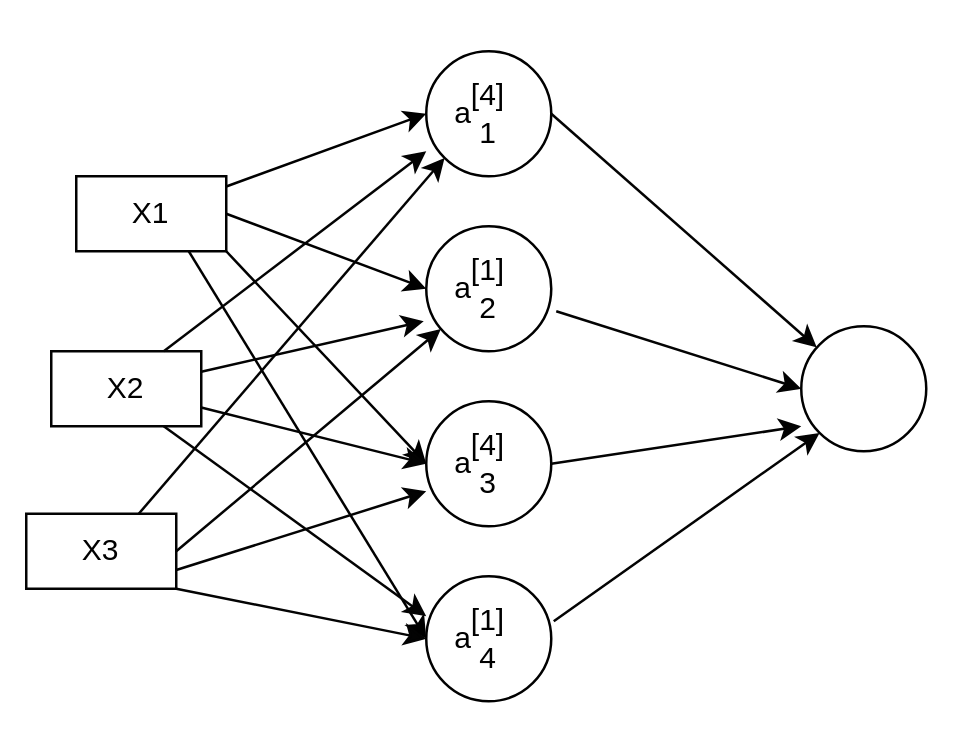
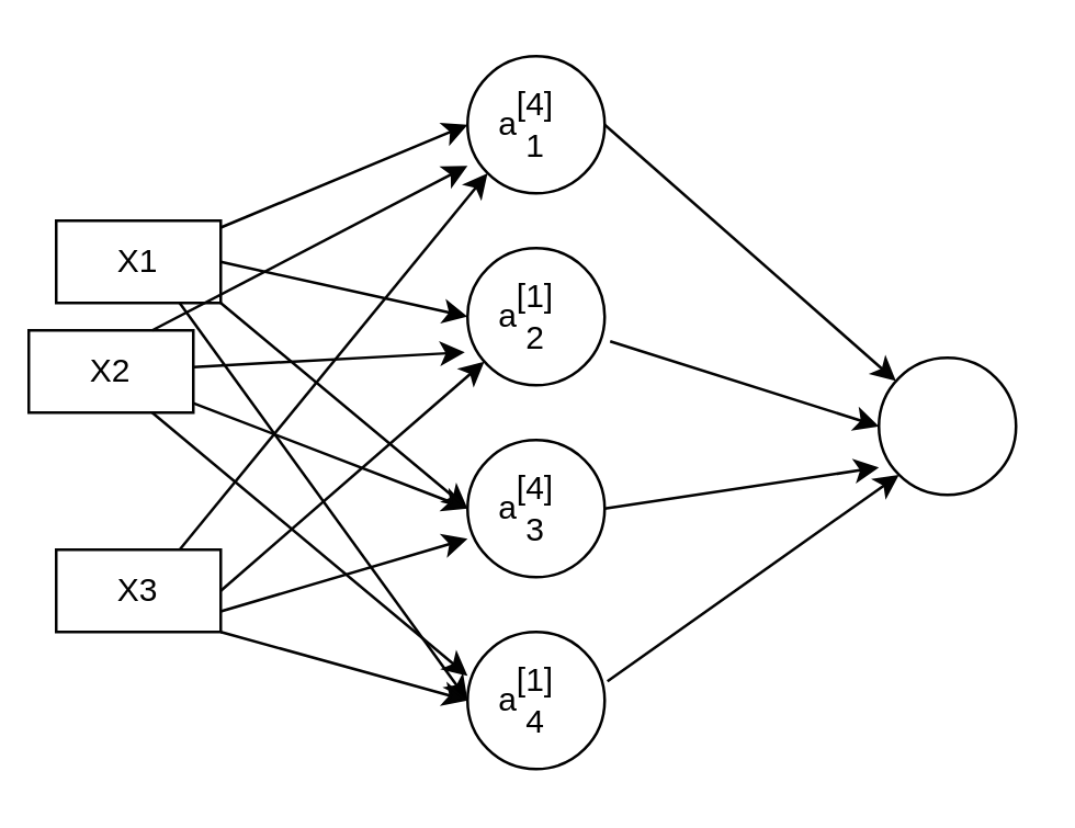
  <mxCell id="0" />
  <mxCell id="1" parent="0" />
- <mxCell id="2" value="X1" style="text;align=center;html=1;verticalAlign=middle;whiteSpace=wrap;rounded=0;strokeColor=default;" vertex="1" parent="1"><mxGeometry x="30" y="70" width="60" height="30" as="geometry" /></mxCell>
- <mxCell id="3" value="X2" style="text;strokeColor=#030303;align=center;fillColor=none;html=1;verticalAlign=middle;whiteSpace=wrap;rounded=0;" vertex="1" parent="1"><mxGeometry x="20" y="140" width="60" height="30" as="geometry" /></mxCell>
- <mxCell id="4" value="X3" style="text;strokeColor=#030303;align=center;fillColor=none;html=1;verticalAlign=middle;whiteSpace=wrap;rounded=0;" vertex="1" parent="1"><mxGeometry x="10" y="205" width="60" height="30" as="geometry" /></mxCell>
+ <mxCell id="2" value="X1" style="text;align=center;html=1;verticalAlign=middle;whiteSpace=wrap;rounded=0;strokeColor=default;" vertex="1" parent="1"><mxGeometry x="20" y="80" width="60" height="30" as="geometry" /></mxCell>
+ <mxCell id="3" value="X2" style="text;strokeColor=#030303;align=center;fillColor=none;html=1;verticalAlign=middle;whiteSpace=wrap;rounded=0;" vertex="1" parent="1"><mxGeometry x="10" y="120" width="60" height="30" as="geometry" /></mxCell>
+ <mxCell id="4" value="X3" style="text;strokeColor=#030303;align=center;fillColor=none;html=1;verticalAlign=middle;whiteSpace=wrap;rounded=0;" vertex="1" parent="1"><mxGeometry x="20" y="200" width="60" height="30" as="geometry" /></mxCell>
  <mxCell id="5" value="" style="ellipse;whiteSpace=wrap;html=1;aspect=fixed;" vertex="1" parent="1"><mxGeometry x="170" y="20" width="50" height="50" as="geometry" /></mxCell>
  <mxCell id="6" value="" style="ellipse;whiteSpace=wrap;html=1;aspect=fixed;" vertex="1" parent="1"><mxGeometry x="170" y="90" width="50" height="50" as="geometry" /></mxCell>
  <mxCell id="7" value="" style="ellipse;whiteSpace=wrap;html=1;aspect=fixed;" vertex="1" parent="1"><mxGeometry x="170" y="160" width="50" height="50" as="geometry" /></mxCell>
  <mxCell id="8" value="" style="ellipse;whiteSpace=wrap;html=1;aspect=fixed;" vertex="1" parent="1"><mxGeometry x="170" y="230" width="50" height="50" as="geometry" /></mxCell>
  <mxCell id="9" value="" style="ellipse;whiteSpace=wrap;html=1;aspect=fixed;" vertex="1" parent="1"><mxGeometry x="320" y="130" width="50" height="50" as="geometry" /></mxCell>
  <mxCell id="10" value="" style="endArrow=classic;html=1;rounded=0;entryX=0;entryY=0.5;entryDx=0;entryDy=0;" edge="1" parent="1" source="2" target="5"><mxGeometry width="50" height="50" relative="1" as="geometry"><mxPoint x="70" y="80" as="sourcePoint" /><mxPoint x="120" y="30" as="targetPoint" /></mxGeometry></mxCell>
  <mxCell id="11" value="" style="endArrow=classic;html=1;rounded=0;exitX=1;exitY=0.5;exitDx=0;exitDy=0;entryX=0;entryY=0.5;entryDx=0;entryDy=0;" edge="1" parent="1" source="2" target="6"><mxGeometry width="50" height="50" relative="1" as="geometry"><mxPoint x="330" y="250" as="sourcePoint" /><mxPoint x="380" y="200" as="targetPoint" /></mxGeometry></mxCell>
  <mxCell id="12" value="" style="endArrow=classic;html=1;rounded=0;exitX=0.75;exitY=1;exitDx=0;exitDy=0;entryX=0;entryY=0.5;entryDx=0;entryDy=0;" edge="1" parent="1" source="2" target="8"><mxGeometry width="50" height="50" relative="1" as="geometry"><mxPoint x="330" y="250" as="sourcePoint" /><mxPoint x="380" y="200" as="targetPoint" /></mxGeometry></mxCell>
  <mxCell id="13" value="" style="endArrow=classic;html=1;rounded=0;exitX=1;exitY=1;exitDx=0;exitDy=0;entryX=0;entryY=0.5;entryDx=0;entryDy=0;" edge="1" parent="1" source="2" target="7"><mxGeometry width="50" height="50" relative="1" as="geometry"><mxPoint x="330" y="250" as="sourcePoint" /><mxPoint x="380" y="200" as="targetPoint" /></mxGeometry></mxCell>
  <mxCell id="14" value="" style="endArrow=classic;html=1;rounded=0;exitX=1.02;exitY=0.36;exitDx=0;exitDy=0;exitPerimeter=0;entryX=0;entryY=1;entryDx=0;entryDy=0;strokeColor=#030303;" edge="1" parent="1" source="8" target="9"><mxGeometry width="50" height="50" relative="1" as="geometry"><mxPoint x="330" y="250" as="sourcePoint" /><mxPoint x="380" y="200" as="targetPoint" /></mxGeometry></mxCell>
  <mxCell id="15" value="" style="endArrow=classic;html=1;rounded=0;exitX=1;exitY=0.5;exitDx=0;exitDy=0;entryX=0;entryY=0.8;entryDx=0;entryDy=0;entryPerimeter=0;strokeColor=#030303;" edge="1" parent="1" source="7" target="9"><mxGeometry width="50" height="50" relative="1" as="geometry"><mxPoint x="231" y="258" as="sourcePoint" /><mxPoint x="337" y="183" as="targetPoint" /></mxGeometry></mxCell>
  <mxCell id="16" value="" style="endArrow=classic;html=1;rounded=0;exitX=1.04;exitY=0.68;exitDx=0;exitDy=0;entryX=0;entryY=0.5;entryDx=0;entryDy=0;exitPerimeter=0;strokeColor=#030303;" edge="1" parent="1" source="6" target="9"><mxGeometry width="50" height="50" relative="1" as="geometry"><mxPoint x="230" y="195" as="sourcePoint" /><mxPoint x="330" y="180" as="targetPoint" /></mxGeometry></mxCell>
  <mxCell id="17" value="" style="endArrow=classic;html=1;rounded=0;exitX=1;exitY=0.5;exitDx=0;exitDy=0;strokeColor=#030303;" edge="1" parent="1" source="5" target="9"><mxGeometry width="50" height="50" relative="1" as="geometry"><mxPoint x="232" y="134" as="sourcePoint" /><mxPoint x="330" y="165" as="targetPoint" /></mxGeometry></mxCell>
  <mxCell id="18" value="" style="endArrow=classic;html=1;rounded=0;exitX=0.75;exitY=0;exitDx=0;exitDy=0;entryX=0;entryY=0.8;entryDx=0;entryDy=0;entryPerimeter=0;strokeColor=#030303;" edge="1" parent="1" source="3" target="5"><mxGeometry width="50" height="50" relative="1" as="geometry"><mxPoint x="330" y="250" as="sourcePoint" /><mxPoint x="380" y="200" as="targetPoint" /></mxGeometry></mxCell>
  <mxCell id="19" value="" style="endArrow=classic;html=1;rounded=0;exitX=1;exitY=1;exitDx=0;exitDy=0;entryX=0;entryY=0.5;entryDx=0;entryDy=0;strokeColor=#030303;" edge="1" parent="1" source="4" target="8"><mxGeometry width="50" height="50" relative="1" as="geometry"><mxPoint x="330" y="250" as="sourcePoint" /><mxPoint x="380" y="200" as="targetPoint" /></mxGeometry></mxCell>
  <mxCell id="20" value="" style="endArrow=classic;html=1;rounded=0;exitX=1;exitY=0.75;exitDx=0;exitDy=0;entryX=0;entryY=0.72;entryDx=0;entryDy=0;entryPerimeter=0;strokeColor=#030303;" edge="1" parent="1" source="4" target="7"><mxGeometry width="50" height="50" relative="1" as="geometry"><mxPoint x="330" y="250" as="sourcePoint" /><mxPoint x="380" y="200" as="targetPoint" /></mxGeometry></mxCell>
  <mxCell id="21" value="" style="endArrow=classic;html=1;rounded=0;exitX=1;exitY=0.5;exitDx=0;exitDy=0;strokeColor=#030303;" edge="1" parent="1" source="4" target="6"><mxGeometry width="50" height="50" relative="1" as="geometry"><mxPoint x="330" y="250" as="sourcePoint" /><mxPoint x="380" y="200" as="targetPoint" /></mxGeometry></mxCell>
  <mxCell id="22" value="" style="endArrow=classic;html=1;rounded=0;exitX=0.75;exitY=0;exitDx=0;exitDy=0;entryX=0;entryY=1;entryDx=0;entryDy=0;strokeColor=#030303;" edge="1" parent="1" source="4" target="5"><mxGeometry width="50" height="50" relative="1" as="geometry"><mxPoint x="330" y="250" as="sourcePoint" /><mxPoint x="380" y="200" as="targetPoint" /></mxGeometry></mxCell>
  <mxCell id="23" value="" style="endArrow=classic;html=1;rounded=0;exitX=0.75;exitY=1;exitDx=0;exitDy=0;entryX=0;entryY=0.32;entryDx=0;entryDy=0;entryPerimeter=0;strokeColor=#030303;" edge="1" parent="1" source="3" target="8"><mxGeometry width="50" height="50" relative="1" as="geometry"><mxPoint x="330" y="250" as="sourcePoint" /><mxPoint x="380" y="200" as="targetPoint" /></mxGeometry></mxCell>
  <mxCell id="24" value="" style="endArrow=classic;html=1;rounded=0;entryX=0;entryY=0.5;entryDx=0;entryDy=0;strokeColor=#030303;" edge="1" parent="1" source="3" target="7"><mxGeometry width="50" height="50" relative="1" as="geometry"><mxPoint x="330" y="250" as="sourcePoint" /><mxPoint x="380" y="200" as="targetPoint" /></mxGeometry></mxCell>
  <mxCell id="25" value="" style="endArrow=classic;html=1;rounded=0;entryX=-0.02;entryY=0.76;entryDx=0;entryDy=0;entryPerimeter=0;strokeColor=#030303;" edge="1" parent="1" source="3" target="6"><mxGeometry width="50" height="50" relative="1" as="geometry"><mxPoint x="330" y="250" as="sourcePoint" /><mxPoint x="380" y="200" as="targetPoint" /></mxGeometry></mxCell>
  <mxCell id="26" value="a" style="text;strokeColor=none;align=center;fillColor=none;html=1;verticalAlign=middle;whiteSpace=wrap;rounded=0;" vertex="1" parent="1"><mxGeometry x="155" y="30" width="60" height="30" as="geometry" /></mxCell>
  <mxCell id="27" value="a" style="text;strokeColor=none;align=center;fillColor=none;html=1;verticalAlign=middle;whiteSpace=wrap;rounded=0;" vertex="1" parent="1"><mxGeometry x="155" y="100" width="60" height="30" as="geometry" /></mxCell>
  <mxCell id="28" value="a" style="text;strokeColor=none;align=center;fillColor=none;html=1;verticalAlign=middle;whiteSpace=wrap;rounded=0;" vertex="1" parent="1"><mxGeometry x="155" y="170" width="60" height="30" as="geometry" /></mxCell>
  <mxCell id="29" value="a" style="text;strokeColor=none;align=center;fillColor=none;html=1;verticalAlign=middle;whiteSpace=wrap;rounded=0;" vertex="1" parent="1"><mxGeometry x="155" y="240" width="60" height="30" as="geometry" /></mxCell>
  <mxCell id="30" value="[4]&lt;div&gt;1&lt;/div&gt;" style="text;strokeColor=none;align=center;fillColor=none;html=1;verticalAlign=middle;whiteSpace=wrap;rounded=0;" vertex="1" parent="1"><mxGeometry x="165" y="30" width="60" height="30" as="geometry" /></mxCell>
  <mxCell id="31" value="[1]&lt;div&gt;2&lt;span style=&quot;color: rgba(0, 0, 0, 0); font-family: monospace; font-size: 0px; text-align: start; text-wrap-mode: nowrap; background-color: initial;&quot;&gt;%3CmxGraphModel%3E%3Croot%3E%3CmxCell%20id%3D%220%22%2F%3E%3CmxCell%20id%3D%221%22%20parent%3D%220%22%2F%3E%3CmxCell%20id%3D%222%22%20value%3D%22%5B1%5D%26lt%3Bdiv%26gt%3B1%26lt%3B%2Fdiv%26gt%3B%22%20style%3D%22text%3BstrokeColor%3Dnone%3Balign%3Dcenter%3BfillColor%3Dnone%3Bhtml%3D1%3BverticalAlign%3Dmiddle%3BwhiteSpace%3Dwrap%3Brounded%3D0%3B%22%20vertex%3D%221%22%20parent%3D%221%22%3E%3CmxGeometry%20x%3D%22235%22%20y%3D%22140%22%20width%3D%2260%22%20height%3D%2230%22%20as%3D%22geometry%22%2F%3E%3C%2FmxCell%3E%3C%2Froot%3E%3C%2FmxGraphModel%3E&lt;/span&gt;&lt;/div&gt;" style="text;strokeColor=none;align=center;fillColor=none;html=1;verticalAlign=middle;whiteSpace=wrap;rounded=0;" vertex="1" parent="1"><mxGeometry x="165" y="100" width="60" height="30" as="geometry" /></mxCell>
  <mxCell id="32" value="[4]&lt;div&gt;3&lt;/div&gt;" style="text;strokeColor=none;align=center;fillColor=none;html=1;verticalAlign=middle;whiteSpace=wrap;rounded=0;" vertex="1" parent="1"><mxGeometry x="165" y="170" width="60" height="30" as="geometry" /></mxCell>
  <mxCell id="33" value="[1]&lt;div&gt;4&lt;/div&gt;" style="text;strokeColor=none;align=center;fillColor=none;html=1;verticalAlign=middle;whiteSpace=wrap;rounded=0;" vertex="1" parent="1"><mxGeometry x="165" y="240" width="60" height="30" as="geometry" /></mxCell>
